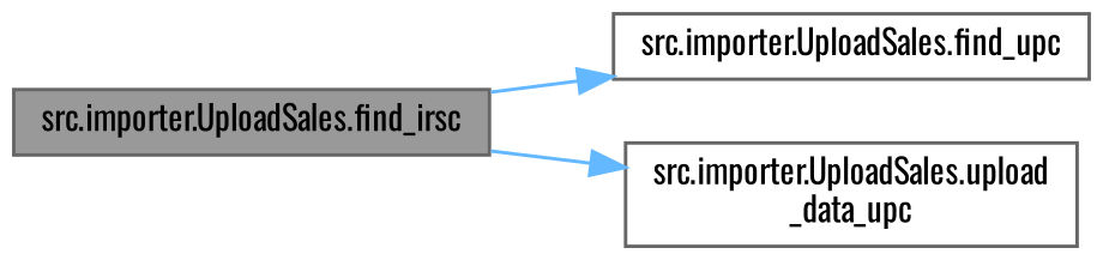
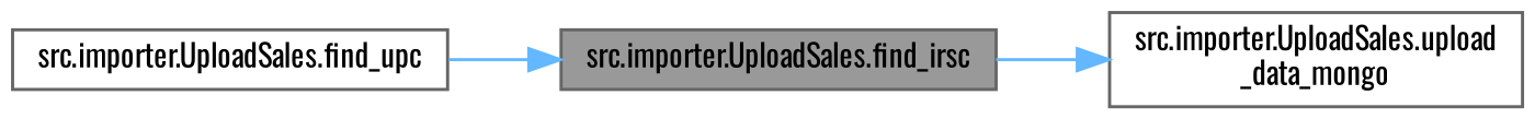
  digraph {
    fontname=Oswald
    rankdir=LR
    node [color=grey40 fillcolor=white fontname=Oswald fontsize=10 shape=box style=filled]
    edge [color=steelblue1 fontname=Oswald fontsize=10 labelfontname=Helvetica labelfontsize=10 style=solid]
    n1 [color=gray40 fillcolor=grey60 fontcolor=black height=0.2 label="src.importer.UploadSales.find_irsc" width=0.4]
    n2 [height=0.2 label="src.importer.UploadSales.find_upc" width=0.4]
-   n3 [height=0.2 label="src.importer.UploadSales.upload\l_data_upc" width=0.4]
-   n1 -> n2
+   n3 [height=0.2 label="src.importer.UploadSales.upload\l_data_mongo" width=0.4]
+   n2 -> n1
    n1 -> n3
  }
